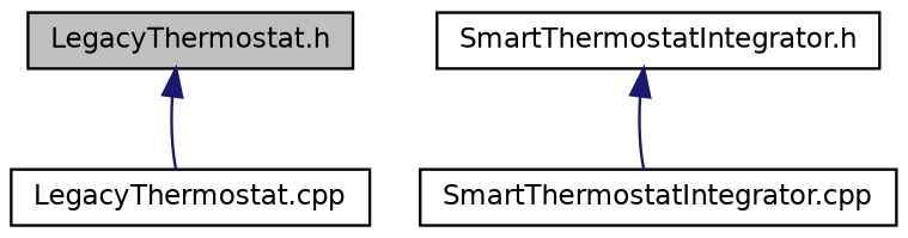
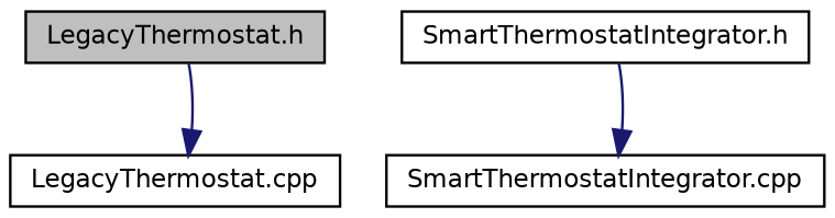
  digraph {
    node [color=black fillcolor=white fontname=Helvetica fontsize=10 shape=record style=filled]
    edge [color=midnightblue dir=back fontname=Helvetica fontsize=10 labelfontname=Helvetica labelfontsize=10 style=solid]
    n1 [fillcolor=grey75 fontcolor=black height=0.2 label="LegacyThermostat.h" width=0.4]
    n2 [height=0.2 label="LegacyThermostat.cpp" width=0.4]
    n3 [height=0.2 label="SmartThermostatIntegrator.h" width=0.4]
    n4 [height=0.2 label="SmartThermostatIntegrator.cpp" width=0.4]
-   n1 -> n2
-   n3 -> n4
+   n2 -> n1
+   n4 -> n3
  }
